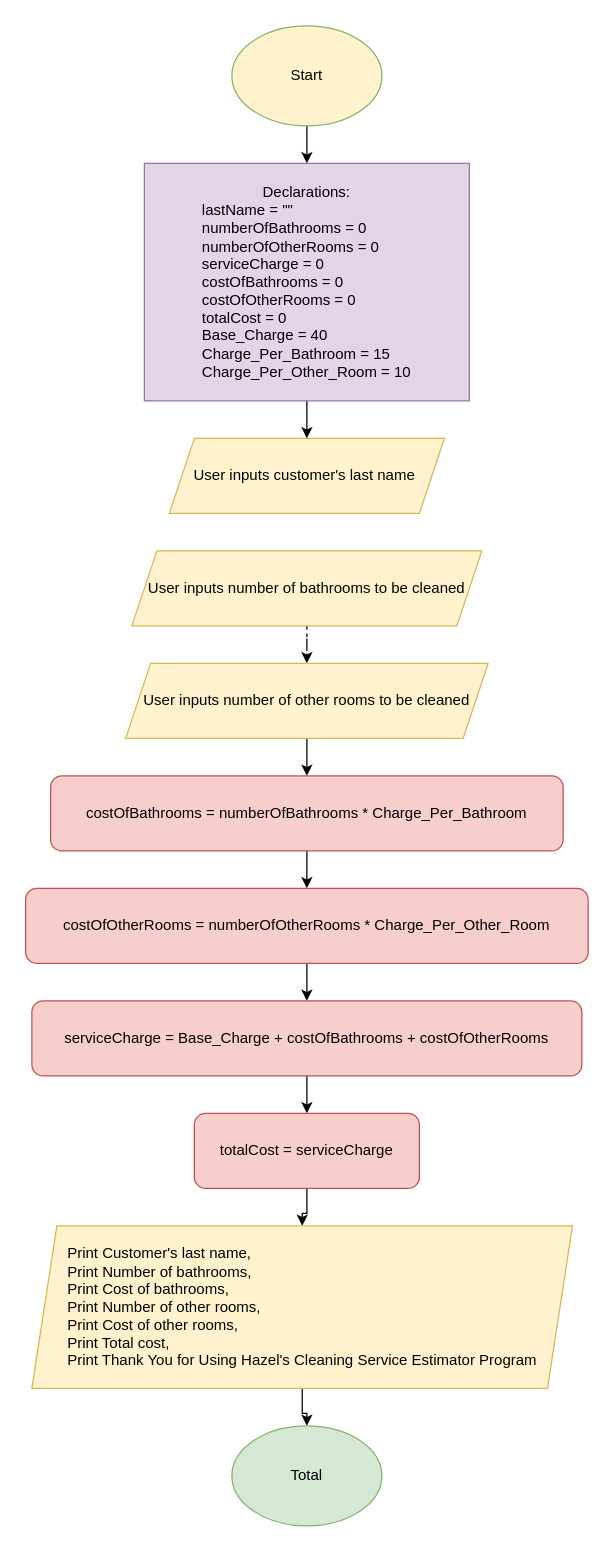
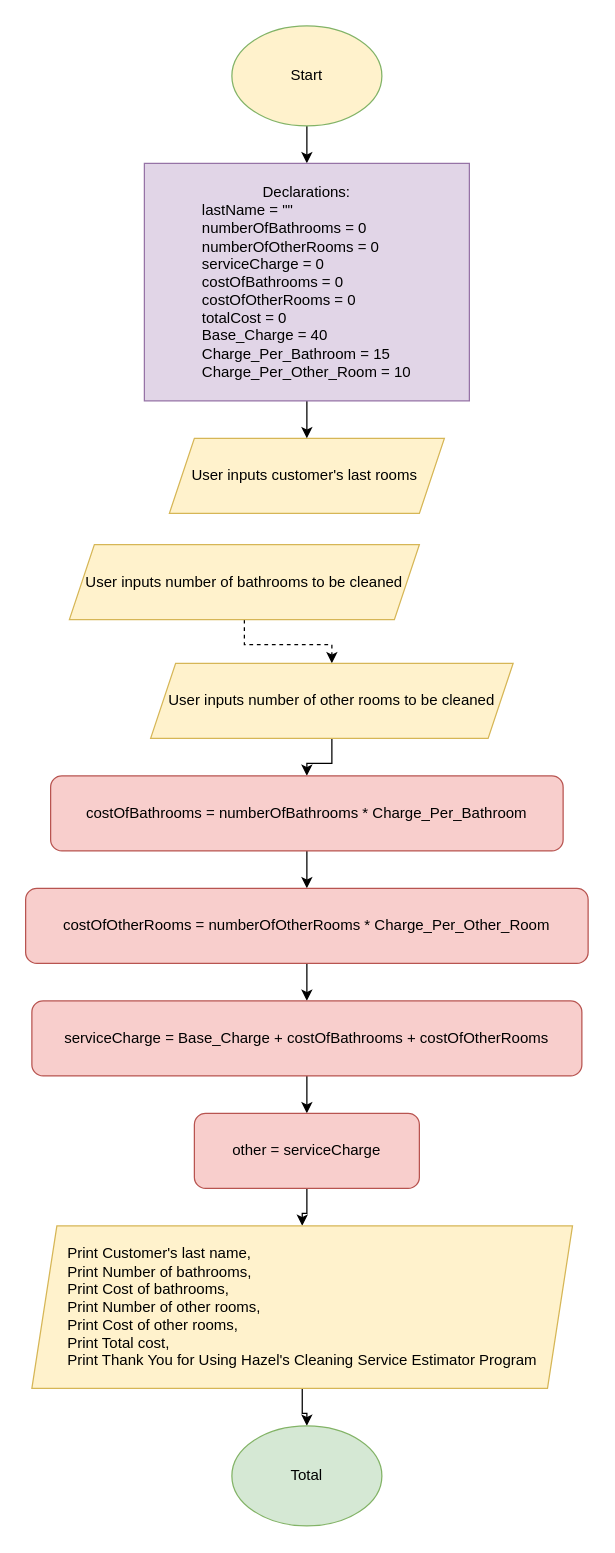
  <mxCell id="0" />
  <mxCell id="1" parent="0" />
  <mxCell id="2" value="" style="edgeStyle=orthogonalEdgeStyle;rounded=0;orthogonalLoop=1;jettySize=auto;html=1;" edge="1" parent="1" source="3" target="12"><mxGeometry relative="1" as="geometry" /></mxCell>
  <mxCell id="3" value="Start" style="ellipse;whiteSpace=wrap;html=1;fillColor=#fff2cc;strokeColor=#82b366;" vertex="1" parent="1"><mxGeometry x="185" y="20" width="120" height="80" as="geometry" /></mxCell>
- <mxCell id="4" value="User inputs customer's last name&amp;nbsp;" style="shape=parallelogram;perimeter=parallelogramPerimeter;whiteSpace=wrap;html=1;fixedSize=1;fillColor=#fff2cc;strokeColor=#d6b656;" vertex="1" parent="1"><mxGeometry x="135" y="350" width="220" height="60" as="geometry" /></mxCell>
+ <mxCell id="4" value="User inputs customer's last rooms&amp;nbsp;" style="shape=parallelogram;perimeter=parallelogramPerimeter;whiteSpace=wrap;html=1;fixedSize=1;fillColor=#fff2cc;strokeColor=#d6b656;" vertex="1" parent="1"><mxGeometry x="135" y="350" width="220" height="60" as="geometry" /></mxCell>
  <mxCell id="5" value="" style="edgeStyle=orthogonalEdgeStyle;rounded=0;orthogonalLoop=1;jettySize=auto;html=1;dashed=1;" edge="1" parent="1" source="6" target="8"><mxGeometry relative="1" as="geometry" /></mxCell>
- <mxCell id="6" value="User inputs number of bathrooms to be cleaned" style="shape=parallelogram;perimeter=parallelogramPerimeter;whiteSpace=wrap;html=1;fixedSize=1;fillColor=#fff2cc;strokeColor=#d6b656;" vertex="1" parent="1"><mxGeometry x="105" y="440" width="280" height="60" as="geometry" /></mxCell>
+ <mxCell id="6" value="User inputs number of bathrooms to be cleaned" style="shape=parallelogram;perimeter=parallelogramPerimeter;whiteSpace=wrap;html=1;fixedSize=1;fillColor=#fff2cc;strokeColor=#d6b656;" vertex="1" parent="1"><mxGeometry x="55" y="435" width="280" height="60" as="geometry" /></mxCell>
  <mxCell id="7" value="" style="edgeStyle=orthogonalEdgeStyle;rounded=0;orthogonalLoop=1;jettySize=auto;html=1;" edge="1" parent="1" source="8" target="10"><mxGeometry relative="1" as="geometry" /></mxCell>
- <mxCell id="8" value="User inputs number of other rooms to be cleaned" style="shape=parallelogram;perimeter=parallelogramPerimeter;whiteSpace=wrap;html=1;fixedSize=1;fillColor=#fff2cc;strokeColor=#d6b656;" vertex="1" parent="1"><mxGeometry x="100" y="530" width="290" height="60" as="geometry" /></mxCell>
+ <mxCell id="8" value="User inputs number of other rooms to be cleaned" style="shape=parallelogram;perimeter=parallelogramPerimeter;whiteSpace=wrap;html=1;fixedSize=1;fillColor=#fff2cc;strokeColor=#d6b656;" vertex="1" parent="1"><mxGeometry x="120" y="530" width="290" height="60" as="geometry" /></mxCell>
  <mxCell id="9" value="" style="edgeStyle=orthogonalEdgeStyle;rounded=0;orthogonalLoop=1;jettySize=auto;html=1;" edge="1" parent="1" source="10" target="14"><mxGeometry relative="1" as="geometry" /></mxCell>
  <mxCell id="10" value="costOfBathrooms = numberOfBathrooms * Charge_Per_Bathroom" style="rounded=1;whiteSpace=wrap;html=1;fillColor=#f8cecc;strokeColor=#b85450;" vertex="1" parent="1"><mxGeometry x="40" y="620" width="410" height="60" as="geometry" /></mxCell>
  <mxCell id="11" value="" style="edgeStyle=orthogonalEdgeStyle;rounded=0;orthogonalLoop=1;jettySize=auto;html=1;" edge="1" parent="1" source="12" target="4"><mxGeometry relative="1" as="geometry" /></mxCell>
  <mxCell id="12" value="&lt;div style=&quot;&quot;&gt;&lt;span style=&quot;background-color: initial;&quot;&gt;Declarations:&lt;/span&gt;&lt;/div&gt;&lt;span style=&quot;background-color: initial;&quot;&gt;&lt;div style=&quot;text-align: left;&quot;&gt;&lt;span style=&quot;background-color: initial;&quot;&gt;lastName = &quot;&quot;&lt;/span&gt;&lt;/div&gt;&lt;/span&gt;&lt;span style=&quot;background-color: initial;&quot;&gt;&lt;div style=&quot;text-align: left;&quot;&gt;&lt;span style=&quot;background-color: initial;&quot;&gt;numberOfBathrooms = 0&lt;/span&gt;&lt;/div&gt;&lt;/span&gt;&lt;span style=&quot;background-color: initial;&quot;&gt;&lt;div style=&quot;text-align: left;&quot;&gt;&lt;span style=&quot;background-color: initial;&quot;&gt;numberOfOtherRooms = 0&lt;/span&gt;&lt;/div&gt;&lt;/span&gt;&lt;div&gt;&lt;div style=&quot;text-align: left;&quot;&gt;&lt;span style=&quot;background-color: initial;&quot;&gt;serviceCharge = 0&lt;/span&gt;&lt;/div&gt;&lt;span style=&quot;background-color: initial;&quot;&gt;&lt;div style=&quot;text-align: left;&quot;&gt;&lt;span style=&quot;background-color: initial;&quot;&gt;costOfBathrooms = 0&lt;/span&gt;&lt;/div&gt;&lt;/span&gt;&lt;span style=&quot;background-color: initial;&quot;&gt;&lt;div style=&quot;text-align: left;&quot;&gt;&lt;span style=&quot;background-color: initial;&quot;&gt;costOfOtherRooms = 0&lt;/span&gt;&lt;/div&gt;&lt;/span&gt;&lt;span style=&quot;background-color: initial;&quot;&gt;&lt;div style=&quot;text-align: left;&quot;&gt;&lt;span style=&quot;background-color: initial;&quot;&gt;totalCost = 0&lt;/span&gt;&lt;/div&gt;&lt;/span&gt;&lt;span style=&quot;background-color: initial;&quot;&gt;&lt;div style=&quot;text-align: left;&quot;&gt;&lt;span style=&quot;background-color: initial;&quot;&gt;Base_Charge = 40&lt;/span&gt;&lt;/div&gt;&lt;/span&gt;&lt;span style=&quot;background-color: initial;&quot;&gt;&lt;div style=&quot;text-align: left;&quot;&gt;&lt;span style=&quot;background-color: initial;&quot;&gt;Charge_Per_Bathroom = 15&lt;/span&gt;&lt;/div&gt;&lt;/span&gt;&lt;span style=&quot;background-color: initial;&quot;&gt;&lt;div style=&quot;text-align: left;&quot;&gt;&lt;span style=&quot;background-color: initial;&quot;&gt;Charge_Per_Other_Room = 10&lt;/span&gt;&lt;/div&gt;&lt;/span&gt;&lt;/div&gt;" style="rounded=0;whiteSpace=wrap;html=1;fillColor=#e1d5e7;strokeColor=#9673a6;" vertex="1" parent="1"><mxGeometry x="115" y="130" width="260" height="190" as="geometry" /></mxCell>
  <mxCell id="13" value="" style="edgeStyle=orthogonalEdgeStyle;rounded=0;orthogonalLoop=1;jettySize=auto;html=1;" edge="1" parent="1" source="14" target="16"><mxGeometry relative="1" as="geometry" /></mxCell>
  <mxCell id="14" value="costOfOtherRooms = numberOfOtherRooms * Charge_Per_Other_Room" style="rounded=1;whiteSpace=wrap;html=1;fillColor=#f8cecc;strokeColor=#b85450;" vertex="1" parent="1"><mxGeometry x="20" y="710" width="450" height="60" as="geometry" /></mxCell>
  <mxCell id="15" value="" style="edgeStyle=orthogonalEdgeStyle;rounded=0;orthogonalLoop=1;jettySize=auto;html=1;" edge="1" parent="1" source="16" target="18"><mxGeometry relative="1" as="geometry" /></mxCell>
  <mxCell id="16" value="serviceCharge = Base_Charge + costOfBathrooms + costOfOtherRooms" style="rounded=1;whiteSpace=wrap;html=1;fillColor=#f8cecc;strokeColor=#b85450;" vertex="1" parent="1"><mxGeometry x="25" y="800" width="440" height="60" as="geometry" /></mxCell>
  <mxCell id="17" value="" style="edgeStyle=orthogonalEdgeStyle;rounded=0;orthogonalLoop=1;jettySize=auto;html=1;" edge="1" parent="1" source="18" target="20"><mxGeometry relative="1" as="geometry" /></mxCell>
- <mxCell id="18" value="totalCost = serviceCharge" style="rounded=1;whiteSpace=wrap;html=1;fillColor=#f8cecc;strokeColor=#b85450;" vertex="1" parent="1"><mxGeometry x="155" y="890" width="180" height="60" as="geometry" /></mxCell>
+ <mxCell id="18" value="other = serviceCharge" style="rounded=1;whiteSpace=wrap;html=1;fillColor=#f8cecc;strokeColor=#b85450;" vertex="1" parent="1"><mxGeometry x="155" y="890" width="180" height="60" as="geometry" /></mxCell>
  <mxCell id="19" value="" style="edgeStyle=orthogonalEdgeStyle;rounded=0;orthogonalLoop=1;jettySize=auto;html=1;" edge="1" parent="1" source="20" target="21"><mxGeometry relative="1" as="geometry" /></mxCell>
  <mxCell id="20" value="&lt;div style=&quot;text-align: justify;&quot;&gt;&lt;span style=&quot;background-color: initial;&quot;&gt;Print Customer's last name,&amp;nbsp;&lt;/span&gt;&lt;/div&gt;&lt;div style=&quot;text-align: justify;&quot;&gt;Print Number of bathrooms,&amp;nbsp;&lt;/div&gt;&lt;div style=&quot;text-align: justify;&quot;&gt;Print Cost of bathrooms,&amp;nbsp;&lt;/div&gt;&lt;div style=&quot;text-align: justify;&quot;&gt;Print Number of other rooms,&amp;nbsp;&lt;/div&gt;&lt;div style=&quot;text-align: justify;&quot;&gt;Print Cost of other rooms,&amp;nbsp;&lt;/div&gt;&lt;div style=&quot;text-align: justify;&quot;&gt;Print Total cost,&lt;/div&gt;&lt;div style=&quot;text-align: justify;&quot;&gt;Print Thank You for Using Hazel's Cleaning Service Estimator Program&lt;/div&gt;" style="shape=parallelogram;perimeter=parallelogramPerimeter;whiteSpace=wrap;html=1;fixedSize=1;fillColor=#fff2cc;strokeColor=#d6b656;align=center;" vertex="1" parent="1"><mxGeometry x="25" y="980" width="432.5" height="130" as="geometry" /></mxCell>
  <mxCell id="21" value="Total" style="ellipse;whiteSpace=wrap;html=1;fillColor=#d5e8d4;strokeColor=#82b366;" vertex="1" parent="1"><mxGeometry x="185" y="1140" width="120" height="80" as="geometry" /></mxCell>
